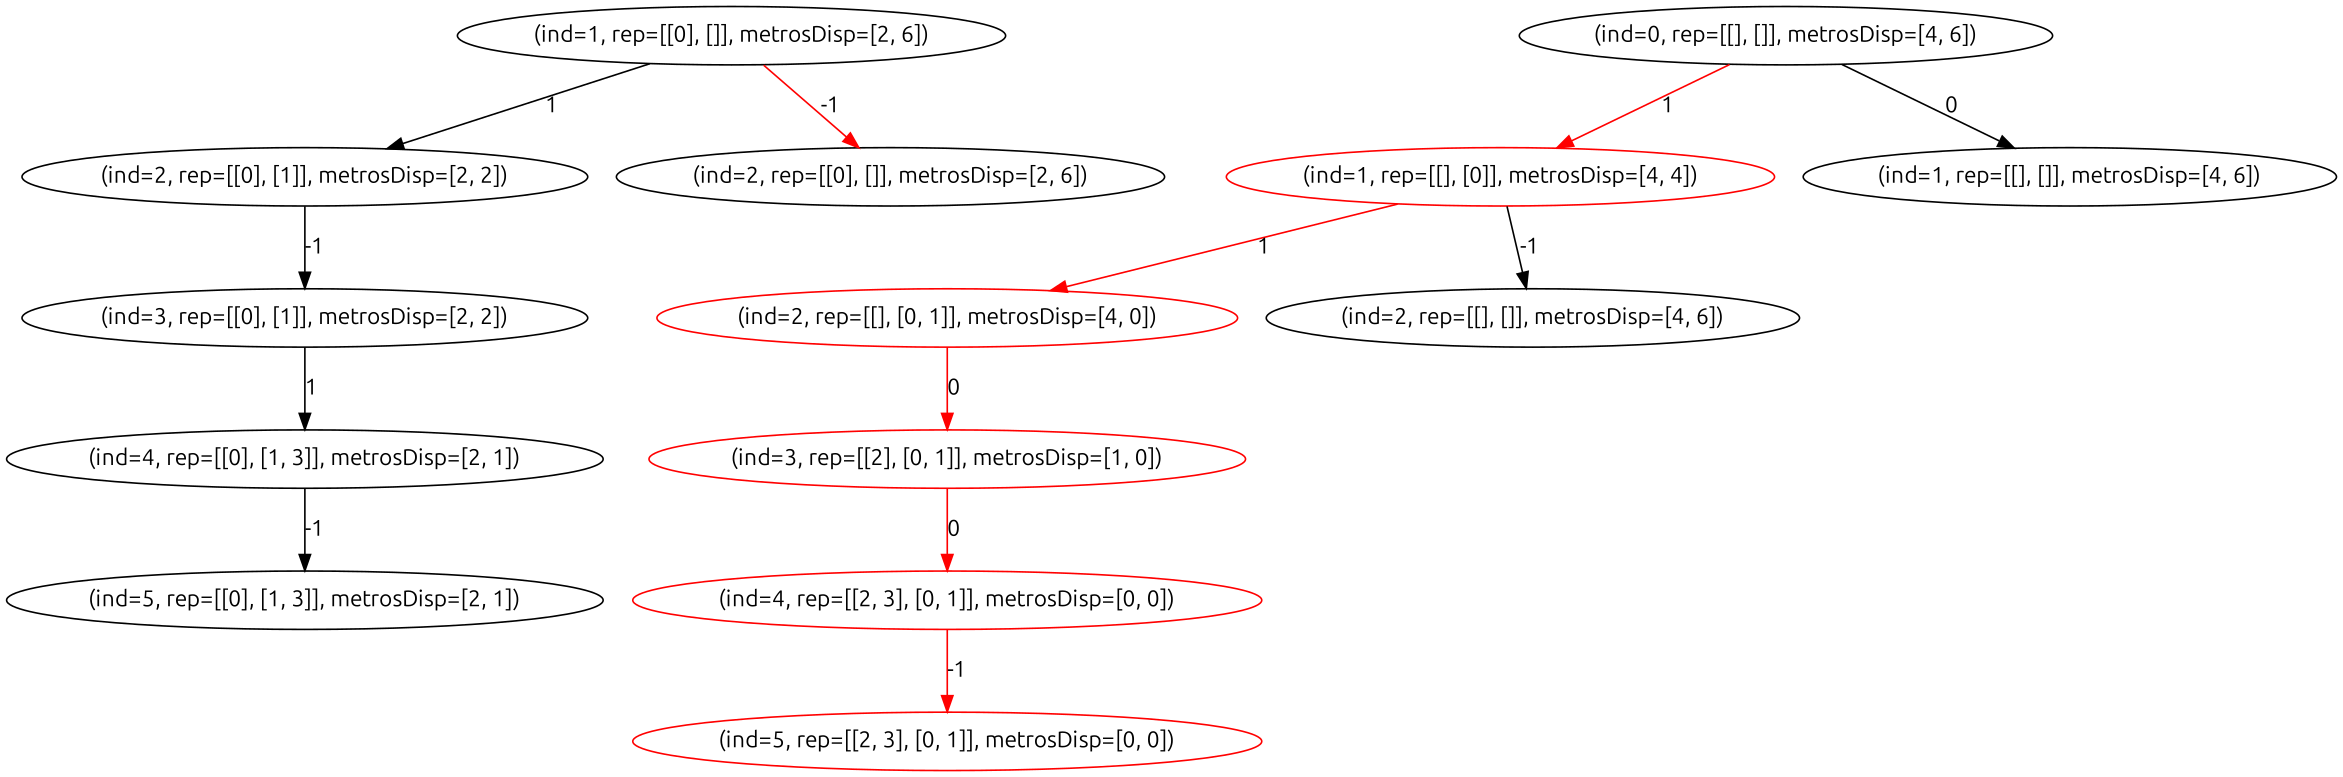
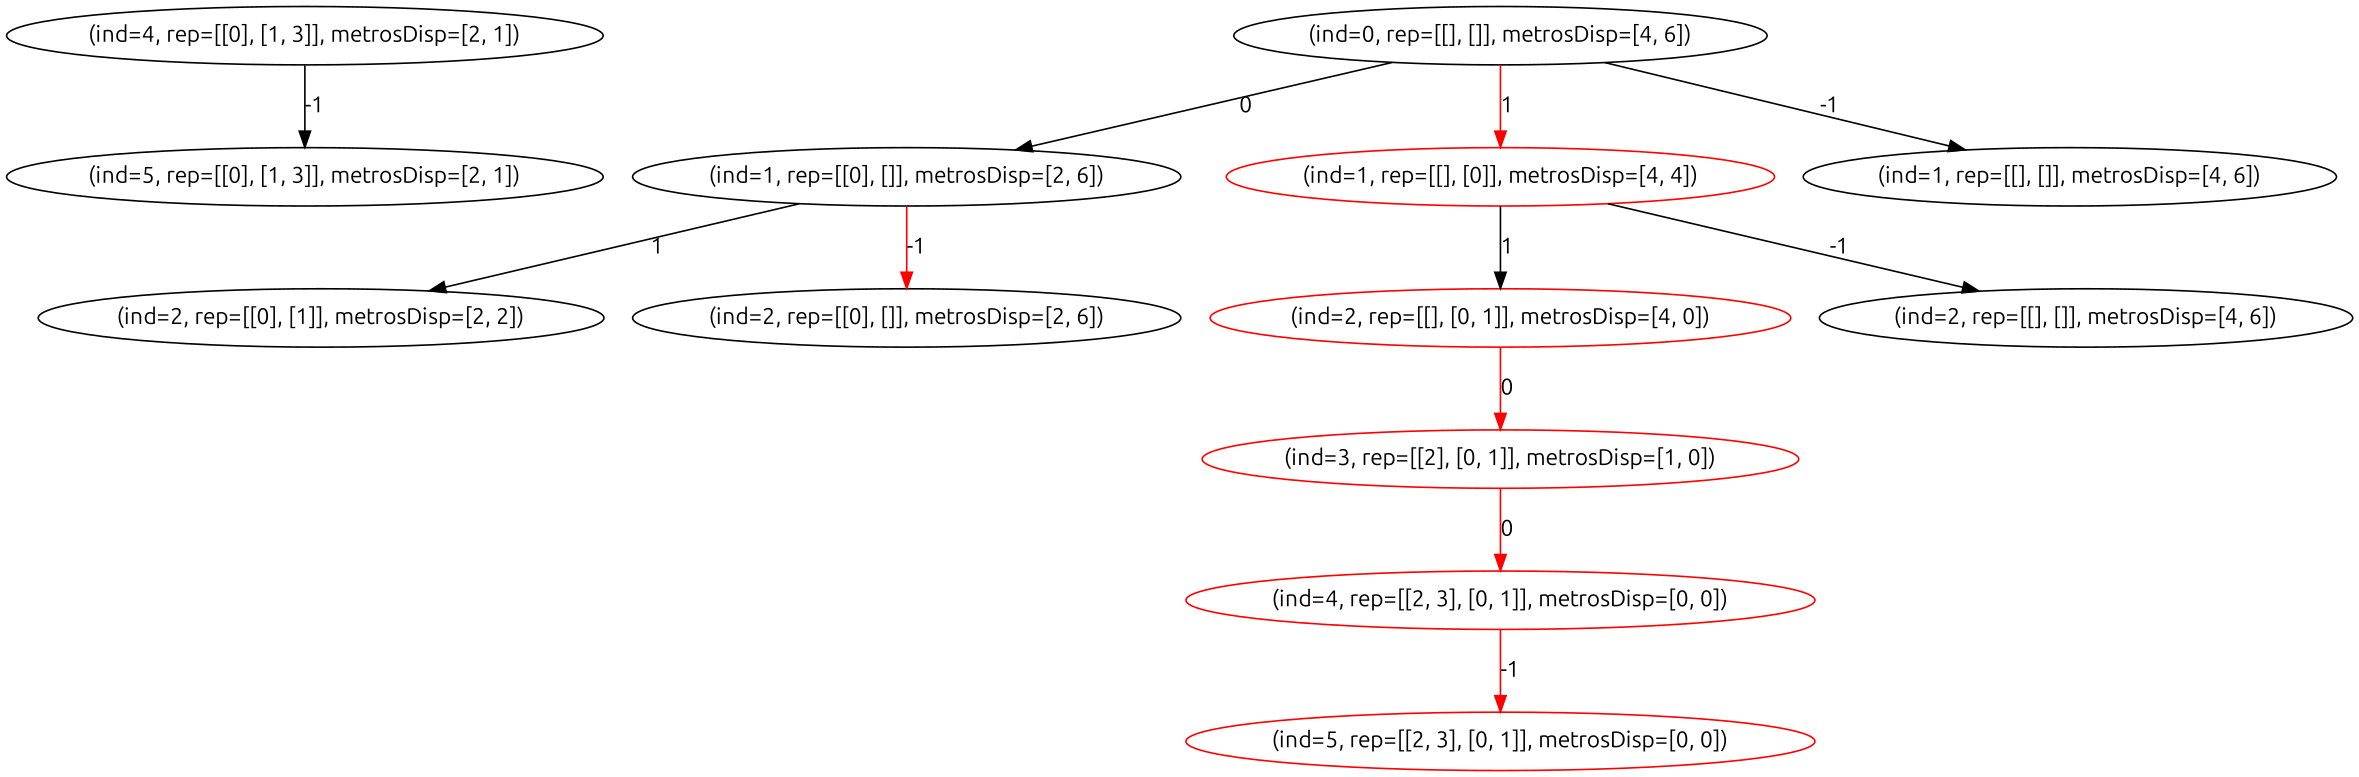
  strict digraph {
    fontname=Ubuntu
    node [fontname=Ubuntu]
    edge [fontname=Ubuntu]
    n1 [label="(ind=4, rep=[[0], [1, 3]], metrosDisp=[2, 1])"]
    n2 [label="(ind=5, rep=[[0], [1, 3]], metrosDisp=[2, 1])"]
-   n3 [label="(ind=3, rep=[[0], [1]], metrosDisp=[2, 2])"]
    n4 [label="(ind=2, rep=[[0], [1]], metrosDisp=[2, 2])"]
    n5 [label="(ind=1, rep=[[0], []], metrosDisp=[2, 6])"]
    n6 [label="(ind=2, rep=[[0], []], metrosDisp=[2, 6])"]
    n7 [color=black label="(ind=0, rep=[[], []], metrosDisp=[4, 6])"]
    n8 [color=red label="(ind=1, rep=[[], [0]], metrosDisp=[4, 4])"]
    n9 [label="(ind=1, rep=[[], []], metrosDisp=[4, 6])"]
    n10 [color=red label="(ind=2, rep=[[], [0, 1]], metrosDisp=[4, 0])"]
    n11 [label="(ind=2, rep=[[], []], metrosDisp=[4, 6])"]
    n12 [color=red label="(ind=4, rep=[[2, 3], [0, 1]], metrosDisp=[0, 0])"]
    n13 [color=red label="(ind=5, rep=[[2, 3], [0, 1]], metrosDisp=[0, 0])"]
    n14 [color=red label="(ind=3, rep=[[2], [0, 1]], metrosDisp=[1, 0])"]
    n1 -> n2 [label=-1]
-   n3 -> n1 [label=1]
-   n4 -> n3 [label=-1]
    n5 -> n4 [label=1]
    n5 -> n6 [color=red label=-1]
+   n7 -> n5 [label=0]
    n7 -> n8 [color=red label=1]
-   n7 -> n9 [label=0]
-   n8 -> n10 [color=red label=1]
+   n7 -> n9 [label=-1]
+   n8 -> n10 [color=black label=1]
    n8 -> n11 [label=-1]
    n10 -> n14 [color=red label=0]
    n12 -> n13 [color=red label=-1]
    n14 -> n12 [color=red label=0]
  }
